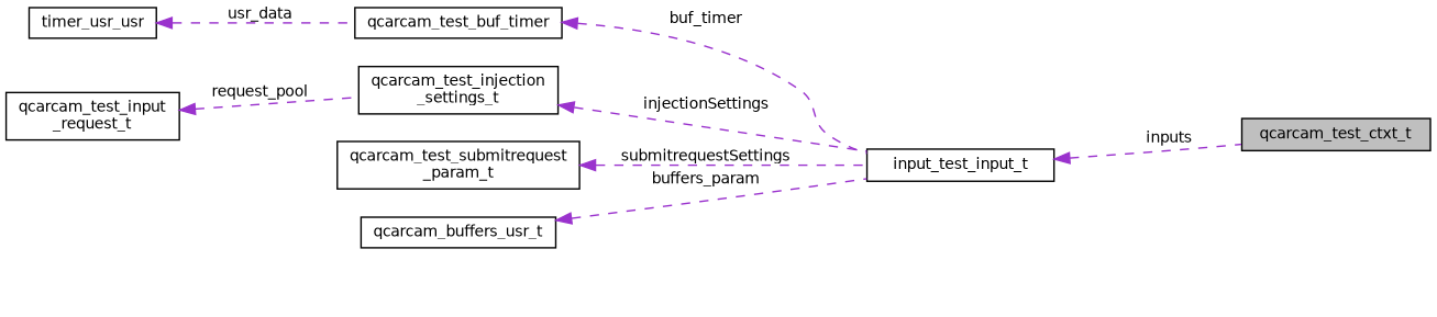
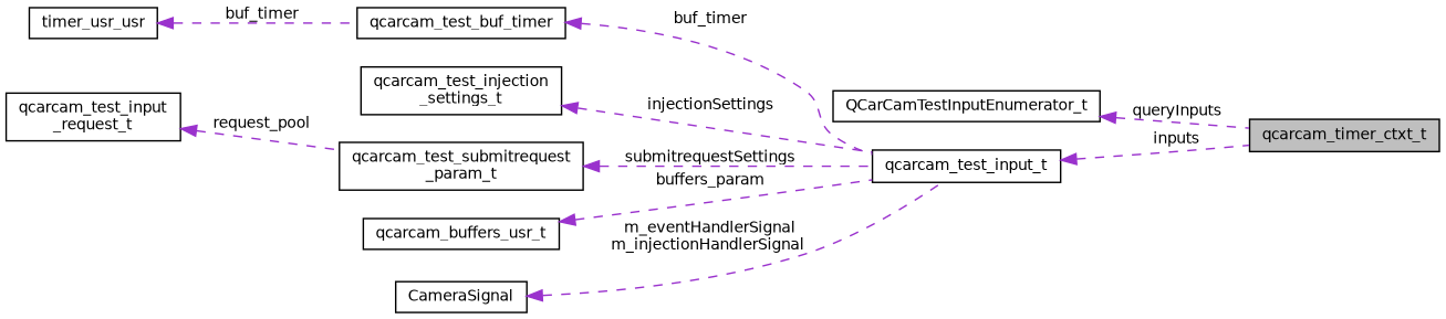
  digraph {
    rankdir=LR
    node [color=black fillcolor=white fontname=Helvetica fontsize=10 shape=record style=filled]
    edge [color=darkorchid3 dir=back fontname=Helvetica fontsize=10 labelfontname=Helvetica labelfontsize=10 style=dashed]
-   n1 [fillcolor=grey75 fontcolor=black height=0.2 label=qcarcam_test_ctxt_t width=0.4]
-   n3 [height=0.2 label=input_test_input_t width=0.4]
+   n1 [fillcolor=grey75 fontcolor=black height=0.2 label=qcarcam_timer_ctxt_t width=0.4]
+   n2 [height=0.2 label=QCarCamTestInputEnumerator_t width=0.4]
+   n3 [height=0.2 label=qcarcam_test_input_t width=0.4]
    n4 [height=0.2 label=qcarcam_test_buf_timer width=0.4]
    n5 [height=0.2 label=timer_usr_usr width=0.4]
    n6 [height=0.2 label="qcarcam_test_injection\l_settings_t" width=0.4]
    n7 [height=0.2 label=qcarcam_buffers_usr_t width=0.4]
    n8 [height=0.2 label="qcarcam_test_submitrequest\l_param_t" width=0.4]
    n9 [height=0.2 label="qcarcam_test_input\l_request_t" width=0.4]
+   n10 [height=0.2 label=CameraSignal width=0.4]
+   n2 -> n1 [label=" queryInputs"]
    n3 -> n1 [label=" inputs"]
    n4 -> n3 [label=" buf_timer"]
-   n5 -> n4 [label=" usr_data"]
+   n5 -> n4 [label=" buf_timer"]
    n6 -> n3 [label=" injectionSettings"]
    n7 -> n3 [label=" buffers_param"]
    n8 -> n3 [label=" submitrequestSettings"]
-   n9 -> n6 [label=" request_pool"]
+   n9 -> n8 [label=" request_pool"]
+   n10 -> n3 [label=" m_eventHandlerSignal\nm_injectionHandlerSignal"]
  }
